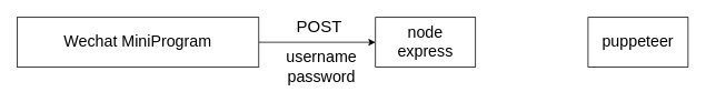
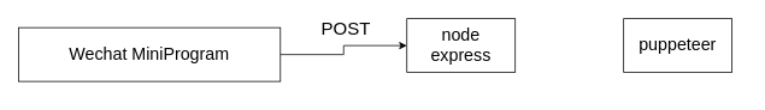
  <mxCell id="0" />
  <mxCell id="1" parent="0" />
  <mxCell id="2" style="edgeStyle=orthogonalEdgeStyle;rounded=0;orthogonalLoop=1;jettySize=auto;html=1;exitX=1;exitY=0.5;exitDx=0;exitDy=0;entryX=0;entryY=0.5;entryDx=0;entryDy=0;" edge="1" parent="1" source="3" target="4"><mxGeometry relative="1" as="geometry" /></mxCell>
- <mxCell id="3" value="&lt;font style=&quot;font-size: 19px&quot;&gt;Wechat MiniProgram&lt;/font&gt;" style="rounded=0;whiteSpace=wrap;html=1;" vertex="1" parent="1"><mxGeometry x="20" y="20" width="290" height="60" as="geometry" /></mxCell>
+ <mxCell id="3" value="&lt;font style=&quot;font-size: 19px&quot;&gt;Wechat MiniProgram&lt;/font&gt;" style="rounded=0;whiteSpace=wrap;html=1;" vertex="1" parent="1"><mxGeometry x="20" y="30" width="290" height="60" as="geometry" /></mxCell>
  <mxCell id="4" value="&lt;font style=&quot;font-size: 19px&quot;&gt;node&lt;br&gt;express&lt;br&gt;&lt;/font&gt;" style="rounded=0;whiteSpace=wrap;html=1;" vertex="1" parent="1"><mxGeometry x="450" y="20" width="120" height="60" as="geometry" /></mxCell>
  <mxCell id="5" value="&lt;font style=&quot;font-size: 20px&quot;&gt;POST&amp;nbsp;&lt;/font&gt;" style="text;html=1;align=center;verticalAlign=middle;resizable=0;points=[];autosize=1;" vertex="1" parent="1"><mxGeometry x="350" y="20" width="70" height="20" as="geometry" /></mxCell>
- <mxCell id="6" value="&lt;font style=&quot;font-size: 19px&quot;&gt;username&lt;br&gt;password&lt;/font&gt;" style="text;html=1;align=center;verticalAlign=middle;resizable=0;points=[];autosize=1;" vertex="1" parent="1"><mxGeometry x="335" y="60" width="100" height="40" as="geometry" /></mxCell>
- <mxCell id="7" value="&lt;font&gt;&lt;span style=&quot;font-size: 19px&quot;&gt;puppeteer&lt;/span&gt;&lt;br&gt;&lt;/font&gt;" style="rounded=0;whiteSpace=wrap;html=1;" vertex="1" parent="1"><mxGeometry x="705" y="20" width="120" height="60" as="geometry" /></mxCell>
+ <mxCell id="7" value="&lt;font&gt;&lt;span style=&quot;font-size: 19px&quot;&gt;puppeteer&lt;/span&gt;&lt;br&gt;&lt;/font&gt;" style="rounded=0;whiteSpace=wrap;html=1;" vertex="1" parent="1"><mxGeometry x="690" y="20" width="120" height="60" as="geometry" /></mxCell>
